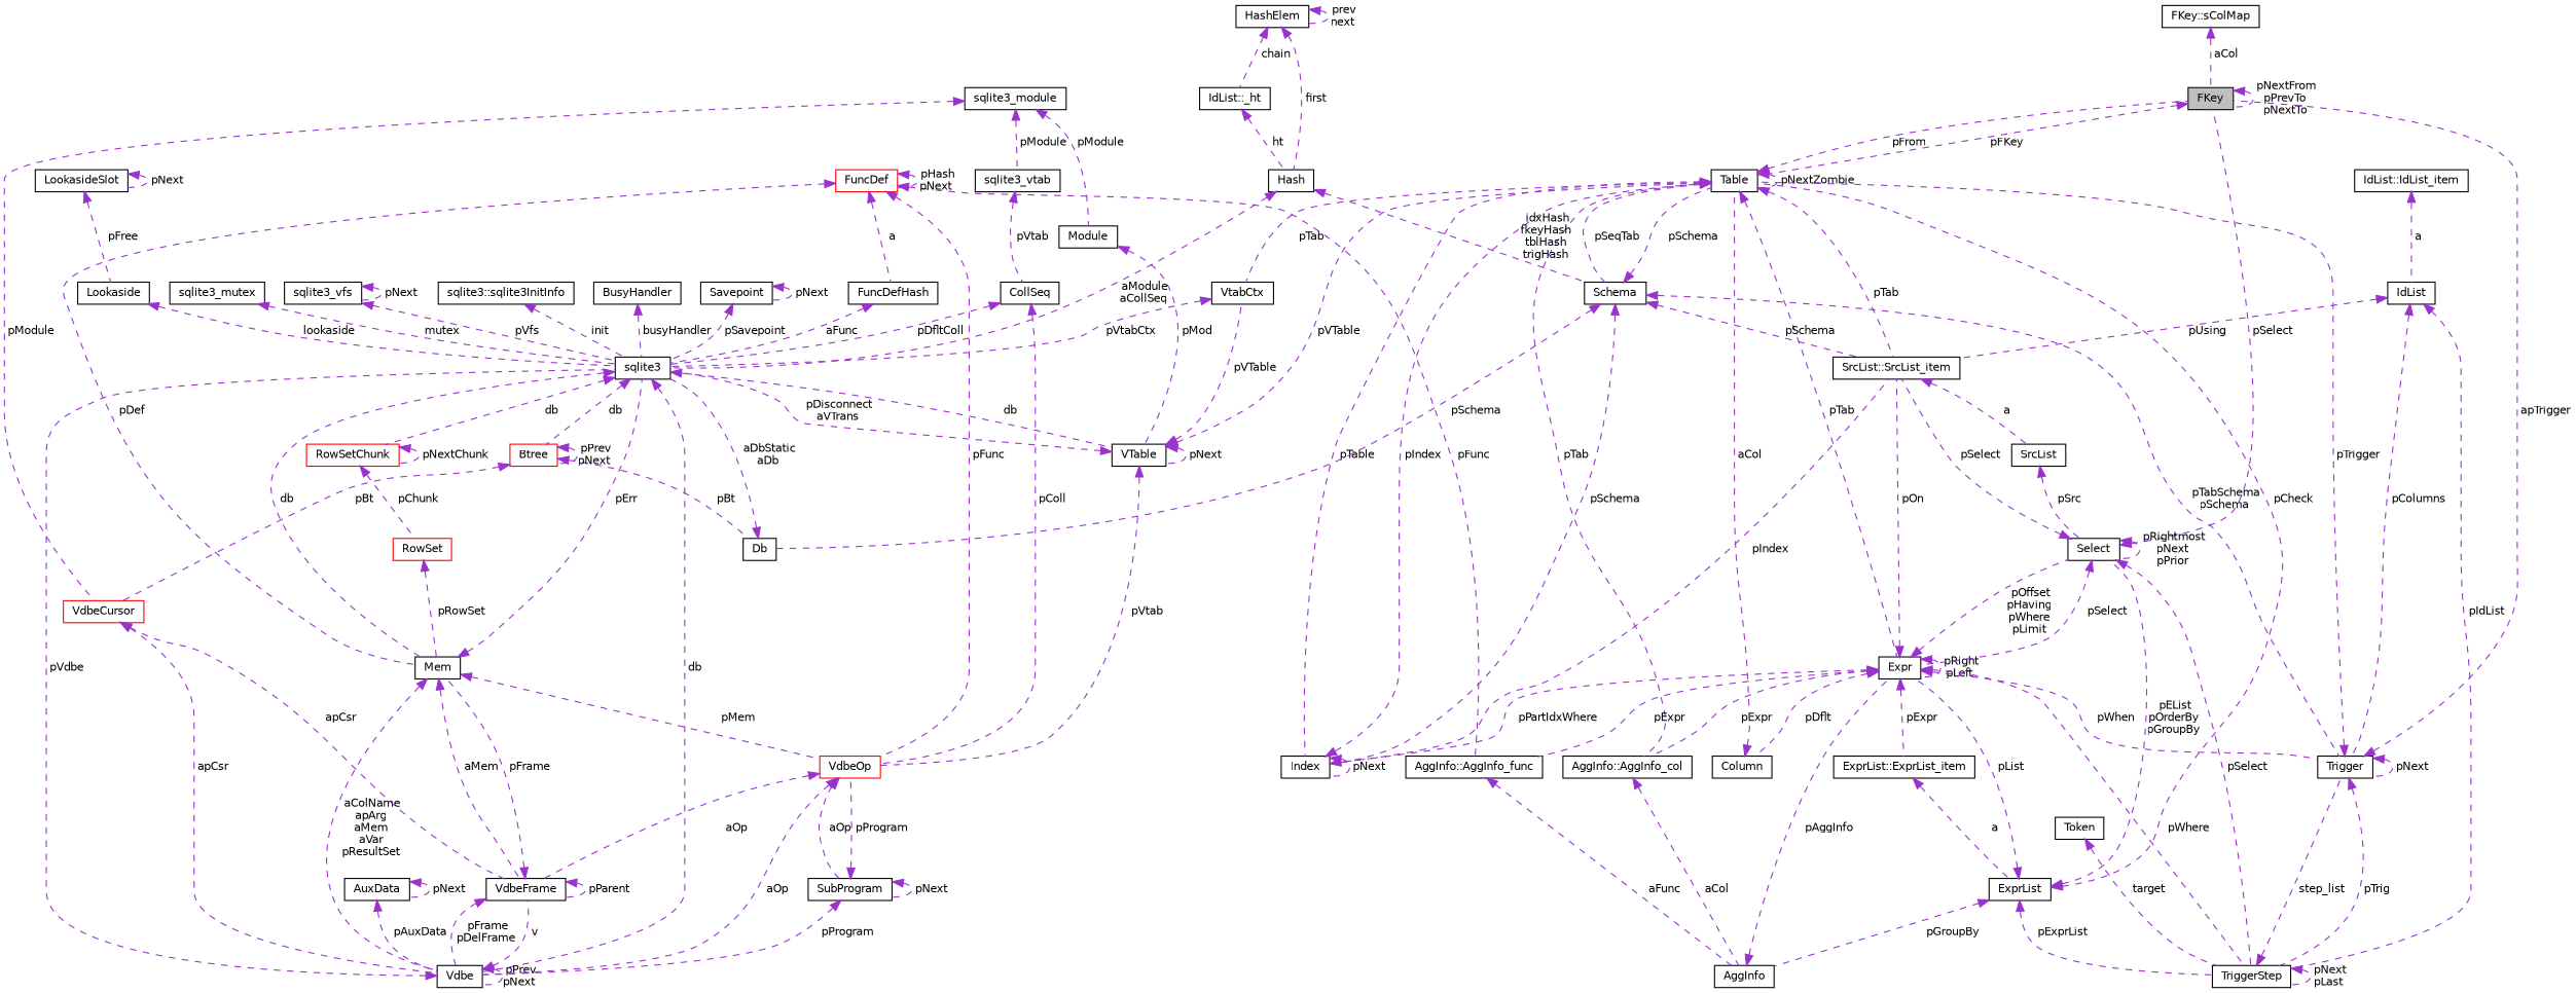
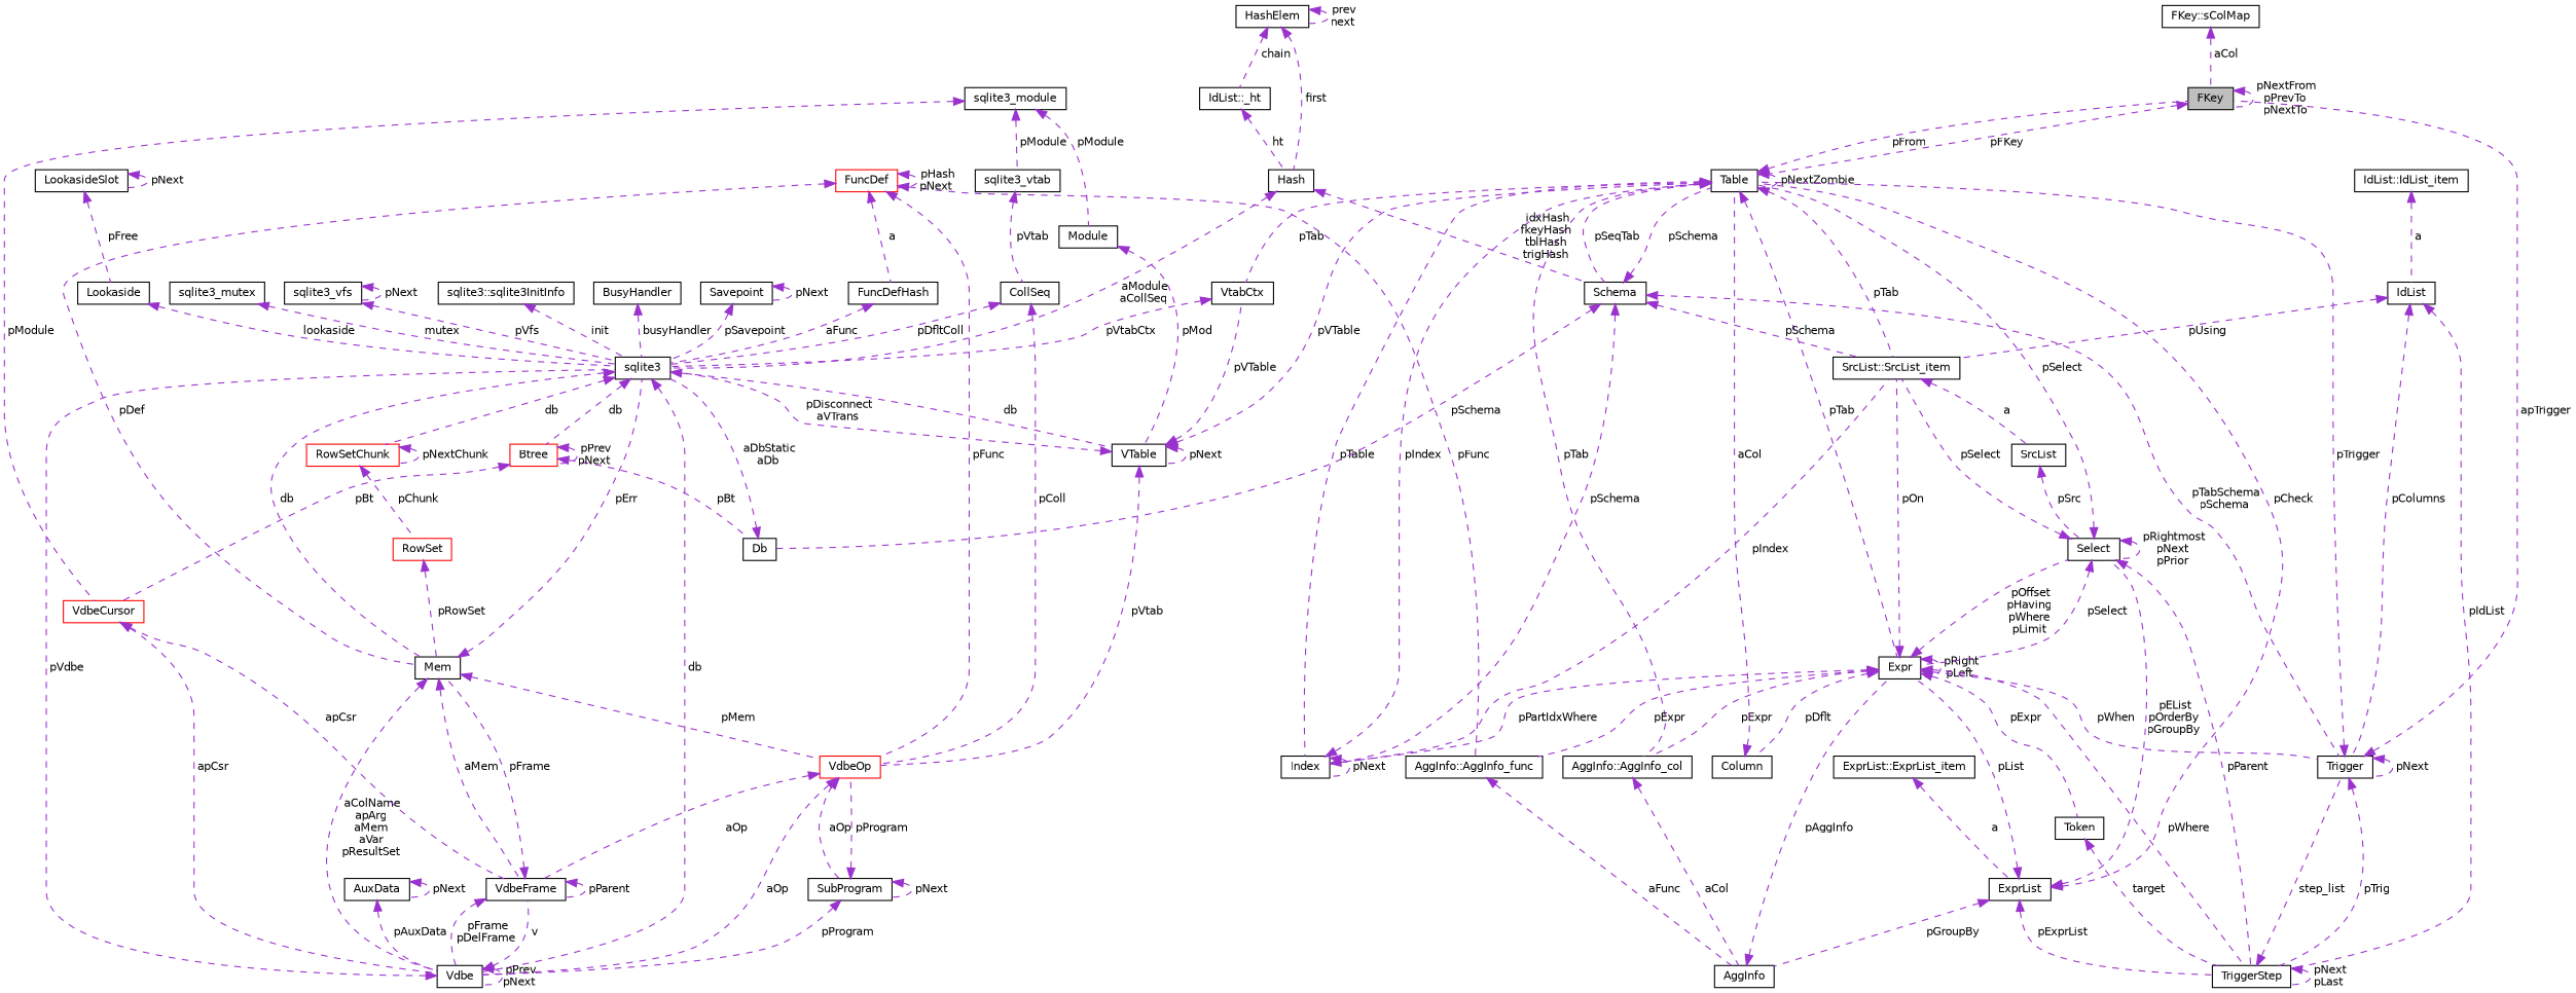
  digraph {
    fontname="DejaVu Sans"
    rankdir=TB
    node [color=black fillcolor=white fontname="DejaVu Sans" fontsize=10 shape=record style=filled]
    edge [color=darkorchid3 dir=back fontname="DejaVu Sans" fontsize=10 labelfontname=Helvetica labelfontsize=10 style=dashed]
    n1 [fillcolor=grey75 fontcolor=black height=0.2 label=FKey width=0.4]
    n2 [height=0.2 label=Table width=0.4]
    n3 [height=0.2 label=Schema width=0.4]
    n4 [height=0.2 label=Expr width=0.4]
    n5 [height=0.2 label="AggInfo::AggInfo_col" width=0.4]
    n6 [height=0.2 label="SrcList::SrcList_item" width=0.4]
    n7 [height=0.2 label=Index width=0.4]
    n8 [height=0.2 label=VtabCtx width=0.4]
    n9 [height=0.2 label="FKey::sColMap" width=0.4]
    n10 [height=0.2 label=Db width=0.4]
    n11 [height=0.2 label=Trigger width=0.4]
    n12 [height=0.2 label=Column width=0.4]
    n13 [height=0.2 label="AggInfo::AggInfo_func" width=0.4]
    n14 [height=0.2 label="ExprList::ExprList_item" width=0.4]
    n15 [height=0.2 label=Select width=0.4]
    n16 [height=0.2 label=TriggerStep width=0.4]
    n17 [height=0.2 label=AggInfo width=0.4]
    n18 [height=0.2 label=SrcList width=0.4]
    n19 [height=0.2 label=sqlite3 width=0.4]
    n20 [height=0.2 label=Hash width=0.4]
    n21 [height=0.2 label=Mem width=0.4]
    n22 [height=0.2 label=VTable width=0.4]
    n23 [height=0.2 label=Vdbe width=0.4]
    n24 [color=red height=0.2 label=Btree width=0.4]
    n25 [color=red height=0.2 label=RowSetChunk width=0.4]
    n26 [height=0.2 label="IdList::_ht" width=0.4]
    n27 [height=0.2 label=HashElem width=0.4]
    n28 [height=0.2 label=ExprList width=0.4]
    n29 [color=red height=0.2 label=FuncDef width=0.4]
    n30 [color=red height=0.2 label=VdbeOp width=0.4]
    n31 [height=0.2 label=FuncDefHash width=0.4]
    n32 [height=0.2 label=VdbeFrame width=0.4]
    n33 [height=0.2 label=SubProgram width=0.4]
    n34 [height=0.2 label=IdList width=0.4]
    n35 [height=0.2 label="IdList::IdList_item" width=0.4]
    n36 [color=red height=0.2 label=VdbeCursor width=0.4]
    n37 [color=red height=0.2 label=RowSet width=0.4]
    n38 [height=0.2 label=AuxData width=0.4]
    n39 [height=0.2 label=CollSeq width=0.4]
    n40 [height=0.2 label=sqlite3_module width=0.4]
    n41 [height=0.2 label=Module width=0.4]
    n42 [height=0.2 label=sqlite3_vtab width=0.4]
    n43 [height=0.2 label=Savepoint width=0.4]
    n44 [height=0.2 label=Lookaside width=0.4]
    n45 [height=0.2 label=LookasideSlot width=0.4]
    n46 [height=0.2 label=sqlite3_mutex width=0.4]
    n47 [height=0.2 label=sqlite3_vfs width=0.4]
    n48 [height=0.2 label="sqlite3::sqlite3InitInfo" width=0.4]
    n49 [height=0.2 label=BusyHandler width=0.4]
    n50 [height=0.2 label=Token width=0.4]
    n1 -> n1 [label=" pNextFrom\npPrevTo\npNextTo"]
    n1 -> n2 [label=" pFKey"]
    n2 -> n1 [label=" pFrom"]
    n2 -> n2 [label=" pNextZombie"]
    n2 -> n3 [label=" pSeqTab"]
    n2 -> n4 [label=" pTab"]
    n2 -> n5 [label=" pTab"]
    n2 -> n6 [label=" pTab"]
    n2 -> n7 [label=" pTable"]
    n2 -> n8 [label=" pTab"]
    n3 -> n2 [label=" pSchema"]
    n3 -> n6 [label=" pSchema"]
    n3 -> n7 [label=" pSchema"]
    n3 -> n10 [label=" pSchema"]
    n3 -> n11 [label=" pTabSchema\npSchema"]
    n4 -> n4 [label=" pRight\npLeft"]
    n4 -> n5 [label=" pExpr"]
    n4 -> n6 [label=" pOn"]
    n4 -> n7 [label=" pPartIdxWhere"]
    n4 -> n11 [label=" pWhen"]
    n4 -> n12 [label=" pDflt"]
    n4 -> n13 [label=" pExpr"]
-   n4 -> n14 [label=" pExpr"]
+   n4 -> n50 [label=" pExpr"]
    n4 -> n15 [label=" pOffset\npHaving\npWhere\npLimit"]
    n4 -> n16 [label=" pWhere"]
    n5 -> n17 [label=" aCol"]
    n6 -> n18 [label=" a"]
    n7 -> n2 [label=" pIndex"]
    n7 -> n6 [label=" pIndex"]
    n7 -> n7 [label=" pNext"]
    n8 -> n19 [label=" pVtabCtx"]
    n9 -> n1 [label=" aCol"]
    n10 -> n19 [label=" aDbStatic\naDb"]
    n11 -> n1 [label=" apTrigger"]
    n11 -> n2 [label=" pTrigger"]
    n11 -> n11 [label=" pNext"]
    n11 -> n16 [label=" pTrig"]
    n12 -> n2 [label=" aCol"]
    n13 -> n17 [label=" aFunc"]
    n14 -> n28 [label=" a"]
-   n15 -> n1 [label=" pSelect"]
+   n15 -> n2 [label=" pSelect"]
    n15 -> n4 [label=" pSelect"]
    n15 -> n6 [label=" pSelect"]
    n15 -> n15 [label=" pRightmost\npNext\npPrior"]
-   n15 -> n16 [label=" pSelect"]
+   n15 -> n16 [label=" pParent"]
    n16 -> n11 [label=" step_list"]
    n16 -> n16 [label=" pNext\npLast"]
    n17 -> n4 [label=" pAggInfo"]
    n18 -> n15 [label=" pSrc"]
    n19 -> n21 [label=" db"]
    n19 -> n22 [label=" db"]
    n19 -> n23 [label=" db"]
    n19 -> n24 [label=" db"]
    n19 -> n25 [label=" db"]
    n20 -> n3 [label=" idxHash\nfkeyHash\ntblHash\ntrigHash"]
    n20 -> n19 [label=" aModule\naCollSeq"]
    n21 -> n19 [label=" pErr"]
    n21 -> n23 [label=" aColName\napArg\naMem\naVar\npResultSet"]
    n21 -> n30 [label=" pMem"]
    n21 -> n32 [label=" aMem"]
    n22 -> n2 [label=" pVTable"]
    n22 -> n8 [label=" pVTable"]
    n22 -> n19 [label=" pDisconnect\naVTrans"]
    n22 -> n22 [label=" pNext"]
    n22 -> n30 [label=" pVtab"]
    n23 -> n19 [label=" pVdbe"]
    n23 -> n23 [label=" pPrev\npNext"]
    n23 -> n32 [label=" v"]
    n24 -> n10 [label=" pBt"]
    n24 -> n24 [label=" pPrev\npNext"]
    n24 -> n36 [label=" pBt"]
    n25 -> n25 [label=" pNextChunk"]
    n25 -> n37 [label=" pChunk"]
    n26 -> n20 [label=" ht"]
    n27 -> n20 [label=" first"]
    n27 -> n26 [label=" chain"]
    n27 -> n27 [label=" prev\nnext"]
    n28 -> n2 [label=" pCheck"]
    n28 -> n4 [label=" pList"]
    n28 -> n15 [label=" pEList\npOrderBy\npGroupBy"]
    n28 -> n16 [label=" pExprList"]
    n28 -> n17 [label=" pGroupBy"]
    n29 -> n13 [label=" pFunc"]
    n29 -> n21 [label=" pDef"]
    n29 -> n29 [label=" pHash\npNext"]
    n29 -> n30 [label=" pFunc"]
    n29 -> n31 [label=" a"]
    n30 -> n23 [label=" aOp"]
    n30 -> n32 [label=" aOp"]
    n30 -> n33 [label=" aOp"]
    n31 -> n19 [label=" aFunc"]
    n32 -> n21 [label=" pFrame"]
    n32 -> n23 [label=" pFrame\npDelFrame"]
    n32 -> n32 [label=" pParent"]
    n33 -> n23 [label=" pProgram"]
    n33 -> n30 [label=" pProgram"]
    n33 -> n33 [label=" pNext"]
    n34 -> n6 [label=" pUsing"]
    n34 -> n11 [label=" pColumns"]
    n34 -> n16 [label=" pIdList"]
    n35 -> n34 [label=" a"]
    n36 -> n23 [label=" apCsr"]
    n36 -> n32 [label=" apCsr"]
    n37 -> n21 [label=" pRowSet"]
    n38 -> n23 [label=" pAuxData"]
    n38 -> n38 [label=" pNext"]
    n39 -> n19 [label=" pDfltColl"]
    n39 -> n30 [label=" pColl"]
    n40 -> n36 [label=" pModule"]
    n40 -> n41 [label=" pModule"]
    n40 -> n42 [label=" pModule"]
    n41 -> n22 [label=" pMod"]
    n42 -> n39 [label=" pVtab"]
    n43 -> n19 [label=" pSavepoint"]
    n43 -> n43 [label=" pNext"]
    n44 -> n19 [label=" lookaside"]
    n45 -> n44 [label=" pFree"]
    n45 -> n45 [label=" pNext"]
    n46 -> n19 [label=" mutex"]
    n47 -> n19 [label=" pVfs"]
    n47 -> n47 [label=" pNext"]
    n48 -> n19 [label=" init"]
    n49 -> n19 [label=" busyHandler"]
    n50 -> n16 [label=" target"]
  }
